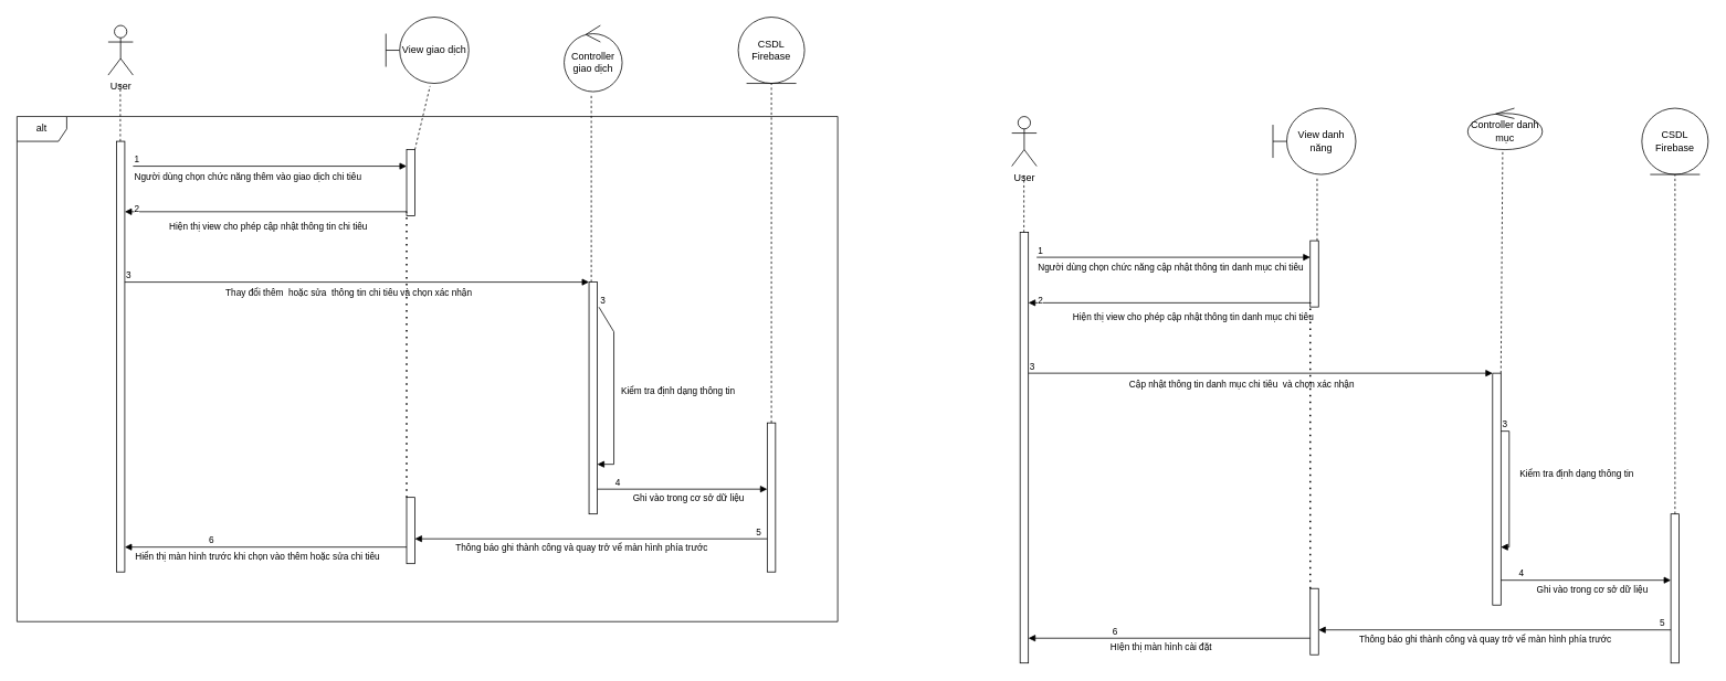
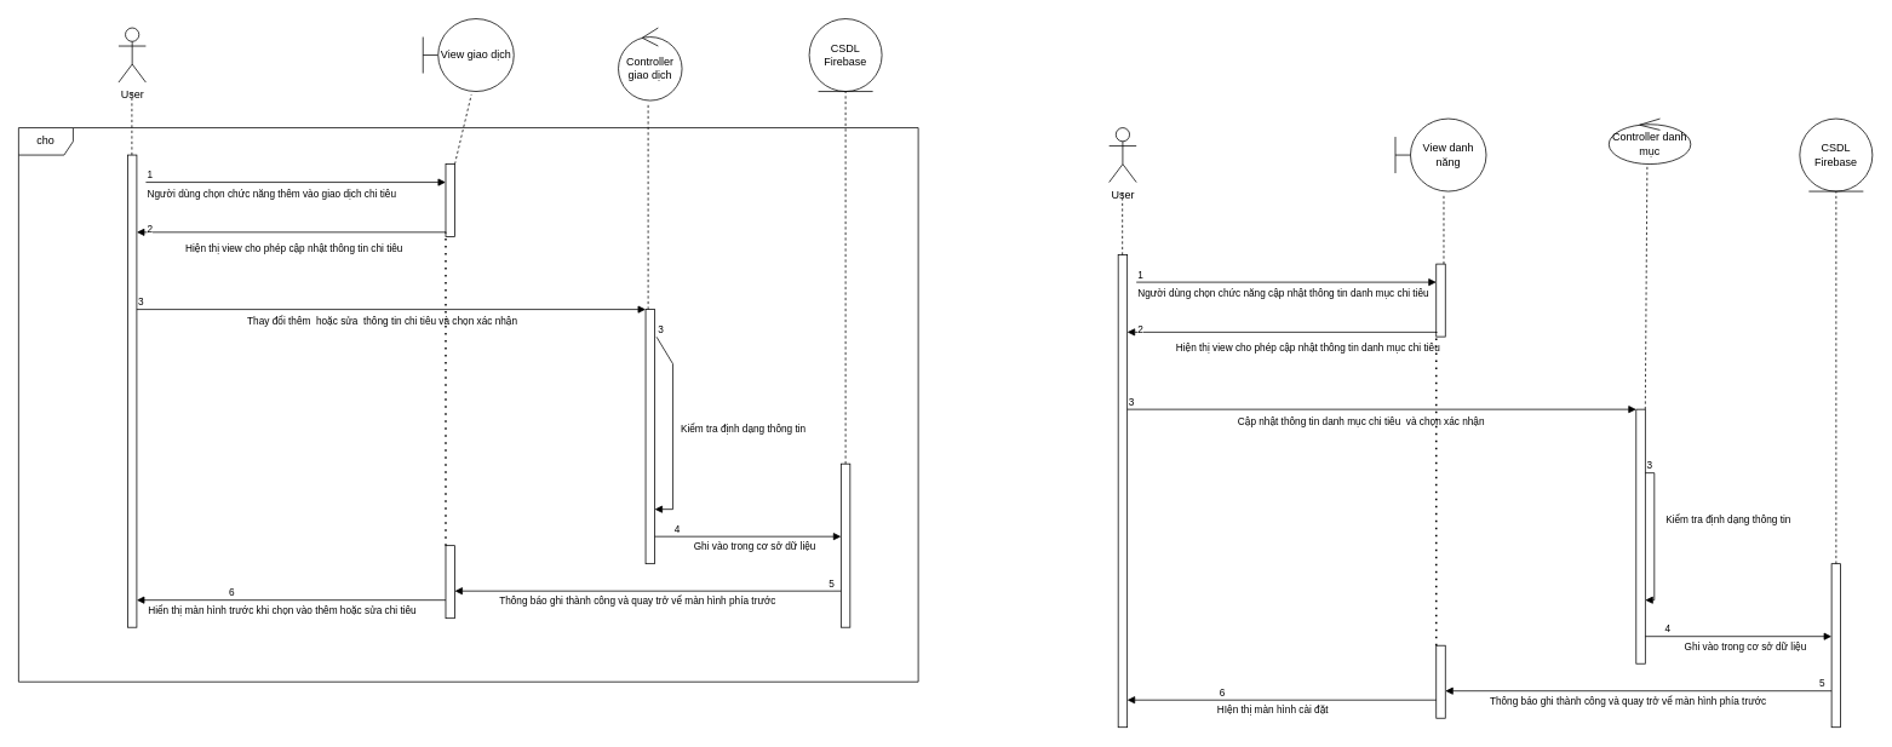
  <mxCell id="0" />
  <mxCell id="1" parent="0" />
  <mxCell id="2" value="User" style="shape=umlActor;verticalLabelPosition=bottom;verticalAlign=top;html=1;" parent="1" vertex="1"><mxGeometry x="130" y="30" width="30" height="60" as="geometry" /></mxCell>
  <mxCell id="3" value="" style="html=1;points=[[0,0,0,0,5],[0,1,0,0,-5],[1,0,0,0,5],[1,1,0,0,-5]];perimeter=orthogonalPerimeter;outlineConnect=0;targetShapes=umlLifeline;portConstraint=eastwest;newEdgeStyle={&quot;curved&quot;:0,&quot;rounded&quot;:0};" parent="1" vertex="1"><mxGeometry x="140" y="170" width="10" height="520" as="geometry" /></mxCell>
- <mxCell id="4" value="alt" style="shape=umlFrame;whiteSpace=wrap;html=1;pointerEvents=0;" parent="1" vertex="1"><mxGeometry x="20" y="140" width="990" height="610" as="geometry" /></mxCell>
+ <mxCell id="4" value="cho" style="shape=umlFrame;whiteSpace=wrap;html=1;pointerEvents=0;" parent="1" vertex="1"><mxGeometry x="20" y="140" width="990" height="610" as="geometry" /></mxCell>
  <mxCell id="5" value="View giao dịch" style="shape=umlBoundary;whiteSpace=wrap;html=1;" parent="1" vertex="1"><mxGeometry x="465" y="20" width="100" height="80" as="geometry" /></mxCell>
  <mxCell id="6" value="Controller giao dịch" style="ellipse;shape=umlControl;whiteSpace=wrap;html=1;" parent="1" vertex="1"><mxGeometry x="680" y="30" width="70" height="80" as="geometry" /></mxCell>
  <mxCell id="7" value="CSDL Firebase" style="ellipse;shape=umlEntity;whiteSpace=wrap;html=1;" parent="1" vertex="1"><mxGeometry x="890" y="20" width="80" height="80" as="geometry" /></mxCell>
  <mxCell id="8" value="Hiện thị view cho phép cập nhật thông tin chi tiêu" style="endArrow=block;endFill=1;html=1;align=left;verticalAlign=top;rounded=0;exitX=0;exitY=1;exitDx=0;exitDy=-5;exitPerimeter=0;" parent="1" source="10" target="3" edge="1"><mxGeometry x="0.692" y="5" relative="1" as="geometry"><mxPoint x="150" y="260" as="sourcePoint" /><mxPoint x="426.17" y="262.48" as="targetPoint" /><mxPoint as="offset" /></mxGeometry></mxCell>
  <mxCell id="9" value="1" style="edgeLabel;resizable=0;html=1;align=left;verticalAlign=bottom;" parent="8" connectable="0" vertex="1"><mxGeometry x="-1" relative="1" as="geometry" /></mxCell>
  <mxCell id="10" value="" style="html=1;points=[[0,0,0,0,5],[0,1,0,0,-5],[1,0,0,0,5],[1,1,0,0,-5]];perimeter=orthogonalPerimeter;outlineConnect=0;targetShapes=umlLifeline;portConstraint=eastwest;newEdgeStyle={&quot;curved&quot;:0,&quot;rounded&quot;:0};" parent="1" vertex="1"><mxGeometry x="490" y="180" width="10" height="80" as="geometry" /></mxCell>
  <mxCell id="11" value="&lt;div align=&quot;left&quot;&gt;Người dùng chọn chức năng thêm vào giao dịch chi tiêu&lt;/div&gt;" style="endArrow=block;endFill=1;html=1;align=left;verticalAlign=top;rounded=0;" parent="1" target="10" edge="1"><mxGeometry x="-1" relative="1" as="geometry"><mxPoint x="160" y="200" as="sourcePoint" /><mxPoint x="436" y="202" as="targetPoint" /></mxGeometry></mxCell>
  <mxCell id="12" value="1" style="edgeLabel;resizable=0;html=1;align=left;verticalAlign=bottom;" parent="11" connectable="0" vertex="1"><mxGeometry x="-1" relative="1" as="geometry" /></mxCell>
  <mxCell id="13" value="2" style="edgeLabel;resizable=0;html=1;align=left;verticalAlign=bottom;" parent="1" connectable="0" vertex="1"><mxGeometry x="160" y="260" as="geometry" /></mxCell>
  <mxCell id="14" value="Thay đổi thêm&amp;nbsp; hoặc sửa&amp;nbsp; thông tin chi tiêu và chọn xác nhận" style="endArrow=block;endFill=1;html=1;align=left;verticalAlign=top;rounded=0;" parent="1" target="16" edge="1"><mxGeometry x="-0.571" relative="1" as="geometry"><mxPoint x="150" y="340" as="sourcePoint" /><mxPoint x="310" y="340" as="targetPoint" /><mxPoint as="offset" /></mxGeometry></mxCell>
  <mxCell id="15" value="3" style="edgeLabel;resizable=0;html=1;align=left;verticalAlign=bottom;" parent="14" connectable="0" vertex="1"><mxGeometry x="-1" relative="1" as="geometry" /></mxCell>
  <mxCell id="16" value="" style="html=1;points=[[0,0,0,0,5],[0,1,0,0,-5],[1,0,0,0,5],[1,1,0,0,-5]];perimeter=orthogonalPerimeter;outlineConnect=0;targetShapes=umlLifeline;portConstraint=eastwest;newEdgeStyle={&quot;curved&quot;:0,&quot;rounded&quot;:0};" parent="1" vertex="1"><mxGeometry x="710" y="340" width="10" height="280" as="geometry" /></mxCell>
  <mxCell id="17" value="Kiểm tra định dạng thông tin" style="endArrow=block;endFill=1;html=1;align=left;verticalAlign=top;rounded=0;exitX=1.2;exitY=0.108;exitDx=0;exitDy=0;exitPerimeter=0;" parent="1" source="16" target="16" edge="1"><mxGeometry x="-0.123" y="7" relative="1" as="geometry"><mxPoint x="495" y="444.76" as="sourcePoint" /><mxPoint x="1055" y="444.76" as="targetPoint" /><mxPoint as="offset" /><Array as="points"><mxPoint x="740" y="400" /></Array></mxGeometry></mxCell>
  <mxCell id="18" value="3" style="edgeLabel;resizable=0;html=1;align=left;verticalAlign=bottom;" parent="17" connectable="0" vertex="1"><mxGeometry x="-1" relative="1" as="geometry" /></mxCell>
  <mxCell id="19" value="" style="endArrow=none;dashed=1;html=1;rounded=0;entryX=0.468;entryY=1.041;entryDx=0;entryDy=0;entryPerimeter=0;" parent="1" source="16" target="6" edge="1"><mxGeometry width="50" height="50" relative="1" as="geometry"><mxPoint x="680" y="150" as="sourcePoint" /><mxPoint x="730" y="100" as="targetPoint" /></mxGeometry></mxCell>
  <mxCell id="20" value="" style="endArrow=none;dashed=1;html=1;rounded=0;entryX=0.533;entryY=1.039;entryDx=0;entryDy=0;entryPerimeter=0;" parent="1" source="10" target="5" edge="1"><mxGeometry width="50" height="50" relative="1" as="geometry"><mxPoint x="550" y="337" as="sourcePoint" /><mxPoint x="550" y="100" as="targetPoint" /></mxGeometry></mxCell>
  <mxCell id="21" value="" style="endArrow=none;dashed=1;html=1;rounded=0;entryX=0.468;entryY=1.041;entryDx=0;entryDy=0;entryPerimeter=0;" parent="1" source="3" edge="1"><mxGeometry width="50" height="50" relative="1" as="geometry"><mxPoint x="144.66" y="190" as="sourcePoint" /><mxPoint x="144.66" y="100" as="targetPoint" /></mxGeometry></mxCell>
  <mxCell id="22" value="" style="html=1;points=[[0,0,0,0,5],[0,1,0,0,-5],[1,0,0,0,5],[1,1,0,0,-5]];perimeter=orthogonalPerimeter;outlineConnect=0;targetShapes=umlLifeline;portConstraint=eastwest;newEdgeStyle={&quot;curved&quot;:0,&quot;rounded&quot;:0};" parent="1" vertex="1"><mxGeometry x="925" y="510" width="10" height="180" as="geometry" /></mxCell>
  <mxCell id="23" value="" style="endArrow=none;dashed=1;html=1;rounded=0;entryX=0.5;entryY=1;entryDx=0;entryDy=0;" parent="1" source="22" target="7" edge="1"><mxGeometry width="50" height="50" relative="1" as="geometry"><mxPoint x="460" y="290" as="sourcePoint" /><mxPoint x="510" y="240" as="targetPoint" /></mxGeometry></mxCell>
  <mxCell id="24" value="" style="endArrow=block;endFill=1;html=1;align=left;verticalAlign=top;rounded=0;" parent="1" edge="1"><mxGeometry x="0.143" relative="1" as="geometry"><mxPoint x="720" y="590" as="sourcePoint" /><mxPoint x="925" y="590" as="targetPoint" /><mxPoint as="offset" /></mxGeometry></mxCell>
  <mxCell id="25" value="4" style="edgeLabel;resizable=0;html=1;align=left;verticalAlign=bottom;" parent="24" connectable="0" vertex="1"><mxGeometry x="-1" relative="1" as="geometry"><mxPoint x="20" as="offset" /></mxGeometry></mxCell>
  <mxCell id="26" value="Ghi vào trong cơ sở dữ liệu" style="edgeLabel;html=1;align=center;verticalAlign=middle;resizable=0;points=[];" parent="24" vertex="1" connectable="0"><mxGeometry x="0.06" y="2" relative="1" as="geometry"><mxPoint y="12" as="offset" /></mxGeometry></mxCell>
  <mxCell id="27" value="" style="html=1;points=[[0,0,0,0,5],[0,1,0,0,-5],[1,0,0,0,5],[1,1,0,0,-5]];perimeter=orthogonalPerimeter;outlineConnect=0;targetShapes=umlLifeline;portConstraint=eastwest;newEdgeStyle={&quot;curved&quot;:0,&quot;rounded&quot;:0};" parent="1" vertex="1"><mxGeometry x="490" y="600" width="10" height="80" as="geometry" /></mxCell>
  <mxCell id="28" value="" style="endArrow=block;endFill=1;html=1;align=left;verticalAlign=top;rounded=0;" parent="1" edge="1"><mxGeometry x="-1" relative="1" as="geometry"><mxPoint x="925" y="650" as="sourcePoint" /><mxPoint x="500" y="650" as="targetPoint" /></mxGeometry></mxCell>
  <mxCell id="29" value="5" style="edgeLabel;resizable=0;html=1;align=left;verticalAlign=bottom;" parent="28" connectable="0" vertex="1"><mxGeometry x="-1" relative="1" as="geometry"><mxPoint x="-15" as="offset" /></mxGeometry></mxCell>
  <mxCell id="30" value="Thông báo ghi thành công và quay trở vể màn hình phía trước" style="edgeLabel;html=1;align=center;verticalAlign=middle;resizable=0;points=[];" parent="28" vertex="1" connectable="0"><mxGeometry x="0.039" y="1" relative="1" as="geometry"><mxPoint x="-4" y="9" as="offset" /></mxGeometry></mxCell>
  <mxCell id="31" value="" style="endArrow=none;dashed=1;html=1;dashPattern=1 3;strokeWidth=2;rounded=0;entryX=0;entryY=1;entryDx=0;entryDy=-5;entryPerimeter=0;" parent="1" source="27" target="10" edge="1"><mxGeometry width="50" height="50" relative="1" as="geometry"><mxPoint x="350" y="500" as="sourcePoint" /><mxPoint x="400" y="450" as="targetPoint" /></mxGeometry></mxCell>
  <mxCell id="32" value="" style="endArrow=block;endFill=1;html=1;align=left;verticalAlign=top;rounded=0;" parent="1" source="27" edge="1"><mxGeometry x="-1" relative="1" as="geometry"><mxPoint x="485" y="660" as="sourcePoint" /><mxPoint x="150" y="660" as="targetPoint" /></mxGeometry></mxCell>
  <mxCell id="33" value="6" style="edgeLabel;resizable=0;html=1;align=left;verticalAlign=bottom;" parent="32" connectable="0" vertex="1"><mxGeometry x="-1" relative="1" as="geometry"><mxPoint x="-240" as="offset" /></mxGeometry></mxCell>
  <mxCell id="34" value="Hiển thị màn hình trước khi chọn vào thêm hoặc sửa chi tiêu" style="edgeLabel;html=1;align=center;verticalAlign=middle;resizable=0;points=[];" parent="32" vertex="1" connectable="0"><mxGeometry x="0.039" y="1" relative="1" as="geometry"><mxPoint x="-4" y="9" as="offset" /></mxGeometry></mxCell>
  <mxCell id="35" value="User" style="shape=umlActor;verticalLabelPosition=bottom;verticalAlign=top;html=1;" vertex="1" parent="1"><mxGeometry x="1220" y="140" width="30" height="60" as="geometry" /></mxCell>
  <mxCell id="36" value="" style="html=1;points=[[0,0,0,0,5],[0,1,0,0,-5],[1,0,0,0,5],[1,1,0,0,-5]];perimeter=orthogonalPerimeter;outlineConnect=0;targetShapes=umlLifeline;portConstraint=eastwest;newEdgeStyle={&quot;curved&quot;:0,&quot;rounded&quot;:0};" vertex="1" parent="1"><mxGeometry x="1230" y="280" width="10" height="520" as="geometry" /></mxCell>
  <mxCell id="37" value="View danh năng" style="shape=umlBoundary;whiteSpace=wrap;html=1;" vertex="1" parent="1"><mxGeometry x="1535" y="130" width="100" height="80" as="geometry" /></mxCell>
  <mxCell id="38" value="Controller danh mục" style="ellipse;shape=umlControl;whiteSpace=wrap;html=1;" vertex="1" parent="1"><mxGeometry x="1770" y="130" width="90" height="50" as="geometry" /></mxCell>
  <mxCell id="39" value="CSDL Firebase" style="ellipse;shape=umlEntity;whiteSpace=wrap;html=1;" vertex="1" parent="1"><mxGeometry x="1980" y="130" width="80" height="80" as="geometry" /></mxCell>
  <mxCell id="40" value="Hiện thị view cho phép cập nhật thông tin danh mục chi tiêu" style="endArrow=block;endFill=1;html=1;align=left;verticalAlign=top;rounded=0;exitX=0;exitY=1;exitDx=0;exitDy=-5;exitPerimeter=0;" edge="1" parent="1" source="42" target="36"><mxGeometry x="0.692" y="5" relative="1" as="geometry"><mxPoint x="1240" y="370" as="sourcePoint" /><mxPoint x="1516.17" y="372.48" as="targetPoint" /><mxPoint as="offset" /></mxGeometry></mxCell>
  <mxCell id="41" value="1" style="edgeLabel;resizable=0;html=1;align=left;verticalAlign=bottom;" connectable="0" vertex="1" parent="40"><mxGeometry x="-1" relative="1" as="geometry" /></mxCell>
  <mxCell id="42" value="" style="html=1;points=[[0,0,0,0,5],[0,1,0,0,-5],[1,0,0,0,5],[1,1,0,0,-5]];perimeter=orthogonalPerimeter;outlineConnect=0;targetShapes=umlLifeline;portConstraint=eastwest;newEdgeStyle={&quot;curved&quot;:0,&quot;rounded&quot;:0};" vertex="1" parent="1"><mxGeometry x="1580" y="290" width="10" height="80" as="geometry" /></mxCell>
  <mxCell id="43" value="&lt;div align=&quot;left&quot;&gt;Người dùng chọn chức năng cập nhật thông tin danh mục chi tiêu&lt;br&gt;&lt;/div&gt;" style="endArrow=block;endFill=1;html=1;align=left;verticalAlign=top;rounded=0;" edge="1" parent="1" target="42"><mxGeometry x="-1" relative="1" as="geometry"><mxPoint x="1250" y="310" as="sourcePoint" /><mxPoint x="1526" y="312" as="targetPoint" /></mxGeometry></mxCell>
  <mxCell id="44" value="1" style="edgeLabel;resizable=0;html=1;align=left;verticalAlign=bottom;" connectable="0" vertex="1" parent="43"><mxGeometry x="-1" relative="1" as="geometry" /></mxCell>
  <mxCell id="45" value="2" style="edgeLabel;resizable=0;html=1;align=left;verticalAlign=bottom;" connectable="0" vertex="1" parent="1"><mxGeometry x="1250" y="370" as="geometry" /></mxCell>
  <mxCell id="46" value="Cập nhật thông tin danh mục chi tiêu&amp;nbsp; và chọn xác nhận" style="endArrow=block;endFill=1;html=1;align=left;verticalAlign=top;rounded=0;" edge="1" parent="1" target="48"><mxGeometry x="-0.571" relative="1" as="geometry"><mxPoint x="1240" y="450" as="sourcePoint" /><mxPoint x="1400" y="450" as="targetPoint" /><mxPoint as="offset" /></mxGeometry></mxCell>
  <mxCell id="47" value="3" style="edgeLabel;resizable=0;html=1;align=left;verticalAlign=bottom;" connectable="0" vertex="1" parent="46"><mxGeometry x="-1" relative="1" as="geometry" /></mxCell>
  <mxCell id="48" value="" style="html=1;points=[[0,0,0,0,5],[0,1,0,0,-5],[1,0,0,0,5],[1,1,0,0,-5]];perimeter=orthogonalPerimeter;outlineConnect=0;targetShapes=umlLifeline;portConstraint=eastwest;newEdgeStyle={&quot;curved&quot;:0,&quot;rounded&quot;:0};" vertex="1" parent="1"><mxGeometry x="1800" y="450" width="10" height="280" as="geometry" /></mxCell>
  <mxCell id="49" value="Kiểm tra định dạng thông tin" style="endArrow=block;endFill=1;html=1;align=left;verticalAlign=top;rounded=0;edgeStyle=orthogonalEdgeStyle;elbow=vertical;" edge="1" parent="1" source="48" target="48"><mxGeometry x="-0.401" y="11" relative="1" as="geometry"><mxPoint x="1585" y="554.76" as="sourcePoint" /><mxPoint x="1820" y="590" as="targetPoint" /><mxPoint as="offset" /><Array as="points"><mxPoint x="1820" y="520" /></Array></mxGeometry></mxCell>
  <mxCell id="50" value="3" style="edgeLabel;resizable=0;html=1;align=left;verticalAlign=bottom;" connectable="0" vertex="1" parent="49"><mxGeometry x="-1" relative="1" as="geometry" /></mxCell>
  <mxCell id="51" value="" style="endArrow=none;dashed=1;html=1;rounded=0;entryX=0.468;entryY=1.041;entryDx=0;entryDy=0;entryPerimeter=0;" edge="1" parent="1" source="48" target="38"><mxGeometry width="50" height="50" relative="1" as="geometry"><mxPoint x="1770" y="260" as="sourcePoint" /><mxPoint x="1820" y="210" as="targetPoint" /></mxGeometry></mxCell>
  <mxCell id="52" value="" style="endArrow=none;dashed=1;html=1;rounded=0;entryX=0.533;entryY=1.039;entryDx=0;entryDy=0;entryPerimeter=0;" edge="1" parent="1" source="42" target="37"><mxGeometry width="50" height="50" relative="1" as="geometry"><mxPoint x="1640" y="447" as="sourcePoint" /><mxPoint x="1640" y="210" as="targetPoint" /></mxGeometry></mxCell>
  <mxCell id="53" value="" style="endArrow=none;dashed=1;html=1;rounded=0;entryX=0.468;entryY=1.041;entryDx=0;entryDy=0;entryPerimeter=0;" edge="1" parent="1" source="36"><mxGeometry width="50" height="50" relative="1" as="geometry"><mxPoint x="1234.66" y="300" as="sourcePoint" /><mxPoint x="1234.66" y="210" as="targetPoint" /></mxGeometry></mxCell>
  <mxCell id="54" value="" style="html=1;points=[[0,0,0,0,5],[0,1,0,0,-5],[1,0,0,0,5],[1,1,0,0,-5]];perimeter=orthogonalPerimeter;outlineConnect=0;targetShapes=umlLifeline;portConstraint=eastwest;newEdgeStyle={&quot;curved&quot;:0,&quot;rounded&quot;:0};" vertex="1" parent="1"><mxGeometry x="2015" y="620" width="10" height="180" as="geometry" /></mxCell>
  <mxCell id="55" value="" style="endArrow=none;dashed=1;html=1;rounded=0;entryX=0.5;entryY=1;entryDx=0;entryDy=0;" edge="1" parent="1" source="54" target="39"><mxGeometry width="50" height="50" relative="1" as="geometry"><mxPoint x="1550" y="400" as="sourcePoint" /><mxPoint x="1600" y="350" as="targetPoint" /></mxGeometry></mxCell>
  <mxCell id="56" value="" style="endArrow=block;endFill=1;html=1;align=left;verticalAlign=top;rounded=0;" edge="1" parent="1"><mxGeometry x="0.143" relative="1" as="geometry"><mxPoint x="1810" y="700" as="sourcePoint" /><mxPoint x="2015" y="700" as="targetPoint" /><mxPoint as="offset" /></mxGeometry></mxCell>
  <mxCell id="57" value="4" style="edgeLabel;resizable=0;html=1;align=left;verticalAlign=bottom;" connectable="0" vertex="1" parent="56"><mxGeometry x="-1" relative="1" as="geometry"><mxPoint x="20" as="offset" /></mxGeometry></mxCell>
  <mxCell id="58" value="Ghi vào trong cơ sở dữ liệu" style="edgeLabel;html=1;align=center;verticalAlign=middle;resizable=0;points=[];" vertex="1" connectable="0" parent="56"><mxGeometry x="0.06" y="2" relative="1" as="geometry"><mxPoint y="12" as="offset" /></mxGeometry></mxCell>
  <mxCell id="59" value="" style="html=1;points=[[0,0,0,0,5],[0,1,0,0,-5],[1,0,0,0,5],[1,1,0,0,-5]];perimeter=orthogonalPerimeter;outlineConnect=0;targetShapes=umlLifeline;portConstraint=eastwest;newEdgeStyle={&quot;curved&quot;:0,&quot;rounded&quot;:0};" vertex="1" parent="1"><mxGeometry x="1580" y="710" width="10" height="80" as="geometry" /></mxCell>
  <mxCell id="60" value="" style="endArrow=block;endFill=1;html=1;align=left;verticalAlign=top;rounded=0;" edge="1" parent="1"><mxGeometry x="-1" relative="1" as="geometry"><mxPoint x="2015" y="760" as="sourcePoint" /><mxPoint x="1590" y="760" as="targetPoint" /></mxGeometry></mxCell>
  <mxCell id="61" value="5" style="edgeLabel;resizable=0;html=1;align=left;verticalAlign=bottom;" connectable="0" vertex="1" parent="60"><mxGeometry x="-1" relative="1" as="geometry"><mxPoint x="-15" as="offset" /></mxGeometry></mxCell>
  <mxCell id="62" value="Thông báo ghi thành công và quay trở vể màn hình phía trước" style="edgeLabel;html=1;align=center;verticalAlign=middle;resizable=0;points=[];" vertex="1" connectable="0" parent="60"><mxGeometry x="0.039" y="1" relative="1" as="geometry"><mxPoint x="-4" y="9" as="offset" /></mxGeometry></mxCell>
  <mxCell id="63" value="" style="endArrow=none;dashed=1;html=1;dashPattern=1 3;strokeWidth=2;rounded=0;entryX=0;entryY=1;entryDx=0;entryDy=-5;entryPerimeter=0;" edge="1" parent="1" source="59" target="42"><mxGeometry width="50" height="50" relative="1" as="geometry"><mxPoint x="1440" y="610" as="sourcePoint" /><mxPoint x="1490" y="560" as="targetPoint" /></mxGeometry></mxCell>
  <mxCell id="64" value="" style="endArrow=block;endFill=1;html=1;align=left;verticalAlign=top;rounded=0;" edge="1" parent="1" source="59"><mxGeometry x="-1" relative="1" as="geometry"><mxPoint x="1575" y="770" as="sourcePoint" /><mxPoint x="1240" y="770" as="targetPoint" /></mxGeometry></mxCell>
  <mxCell id="65" value="6" style="edgeLabel;resizable=0;html=1;align=left;verticalAlign=bottom;" connectable="0" vertex="1" parent="64"><mxGeometry x="-1" relative="1" as="geometry"><mxPoint x="-240" as="offset" /></mxGeometry></mxCell>
  <mxCell id="66" value="HIện thị màn hình cài đặt" style="edgeLabel;html=1;align=center;verticalAlign=middle;resizable=0;points=[];" vertex="1" connectable="0" parent="64"><mxGeometry x="0.039" y="1" relative="1" as="geometry"><mxPoint x="-4" y="9" as="offset" /></mxGeometry></mxCell>
